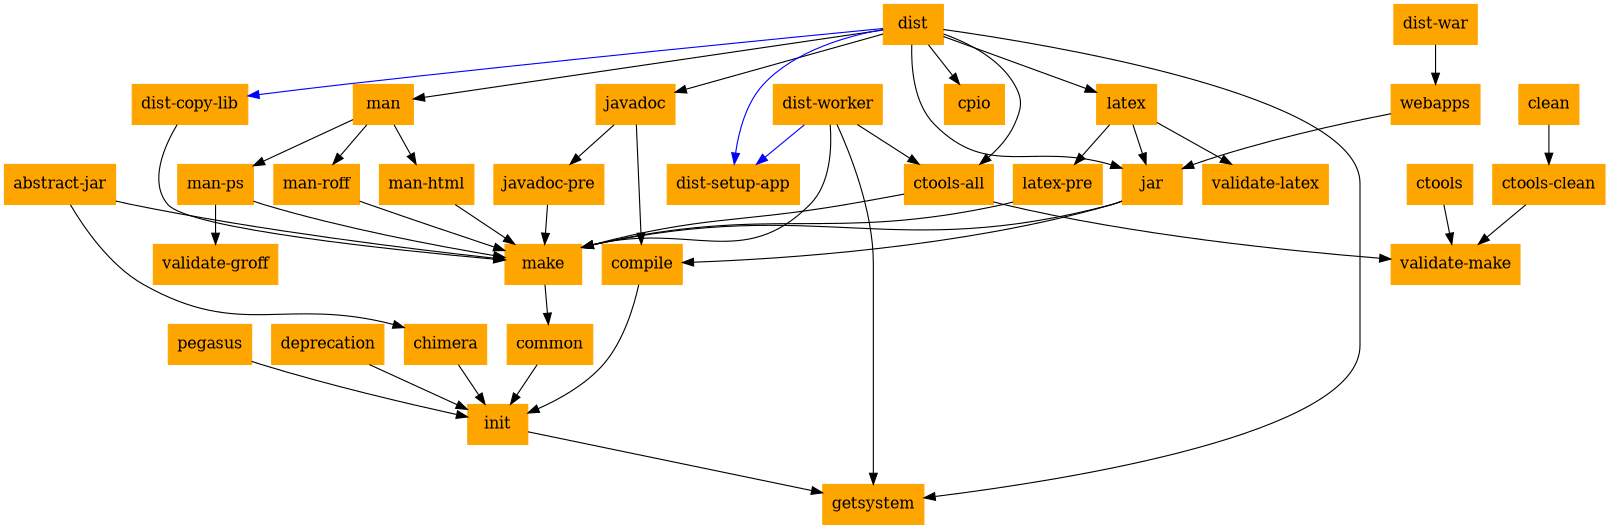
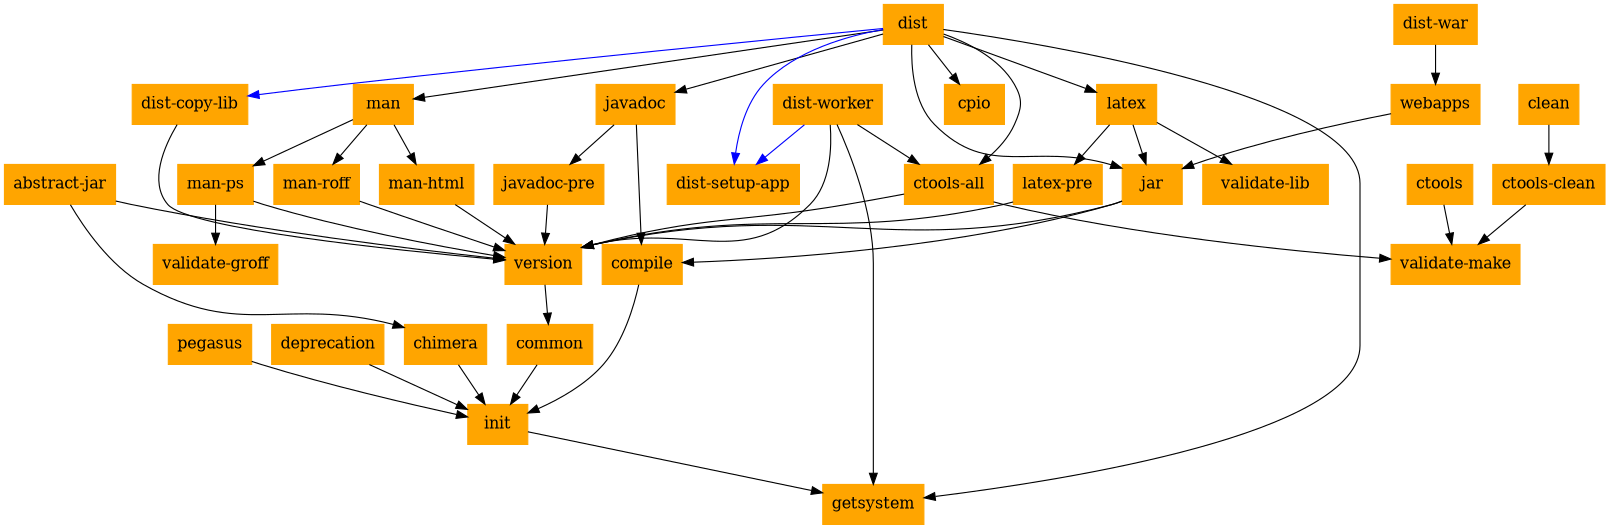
  digraph {
    node [color=orange shape=rectangle style=filled]
    init
    getsystem
-   version [label=make]
+   version
    common
    chimera
    pegasus
    compile
    deprecation
    jar
    "abstract-jar"
    "latex-pre"
    latex
-   "validate-latex"
+   "validate-latex" [label="validate-lib"]
    "javadoc-pre"
    javadoc
    ctools
    "validate-make"
    "ctools-all"
    "ctools-clean"
    "man-ps"
    "validate-groff"
    "man-html"
    "man-roff"
    man
    webapps
    "dist-war"
    "dist-worker"
    "dist-setup-app"
    "dist-copy-lib"
    dist
    cpio
    clean
    init -> getsystem
    version -> common
    common -> init
    chimera -> init
    pegasus -> init
    compile -> init
    deprecation -> init
    jar -> version
    jar -> compile
    "abstract-jar" -> version
    "abstract-jar" -> chimera
    "latex-pre" -> version
    latex -> jar
    latex -> "latex-pre"
    latex -> "validate-latex"
    "javadoc-pre" -> version
    javadoc -> compile
    javadoc -> "javadoc-pre"
    ctools -> "validate-make"
    "ctools-all" -> version
    "ctools-all" -> "validate-make"
    "ctools-clean" -> "validate-make"
    "man-ps" -> version
    "man-ps" -> "validate-groff"
    "man-html" -> version
    "man-roff" -> version
    man -> "man-ps"
    man -> "man-html"
    man -> "man-roff"
    webapps -> jar
    "dist-war" -> webapps
    "dist-worker" -> getsystem
    "dist-worker" -> version
    "dist-worker" -> "ctools-all"
    "dist-worker" -> "dist-setup-app" [color=blue]
    "dist-copy-lib" -> version
    dist -> getsystem
    dist -> jar
    dist -> latex
    dist -> javadoc
    dist -> "ctools-all"
    dist -> man
    dist -> "dist-setup-app" [color=blue]
    dist -> "dist-copy-lib" [color=blue]
    dist -> cpio [color=black]
    clean -> "ctools-clean"
  }
